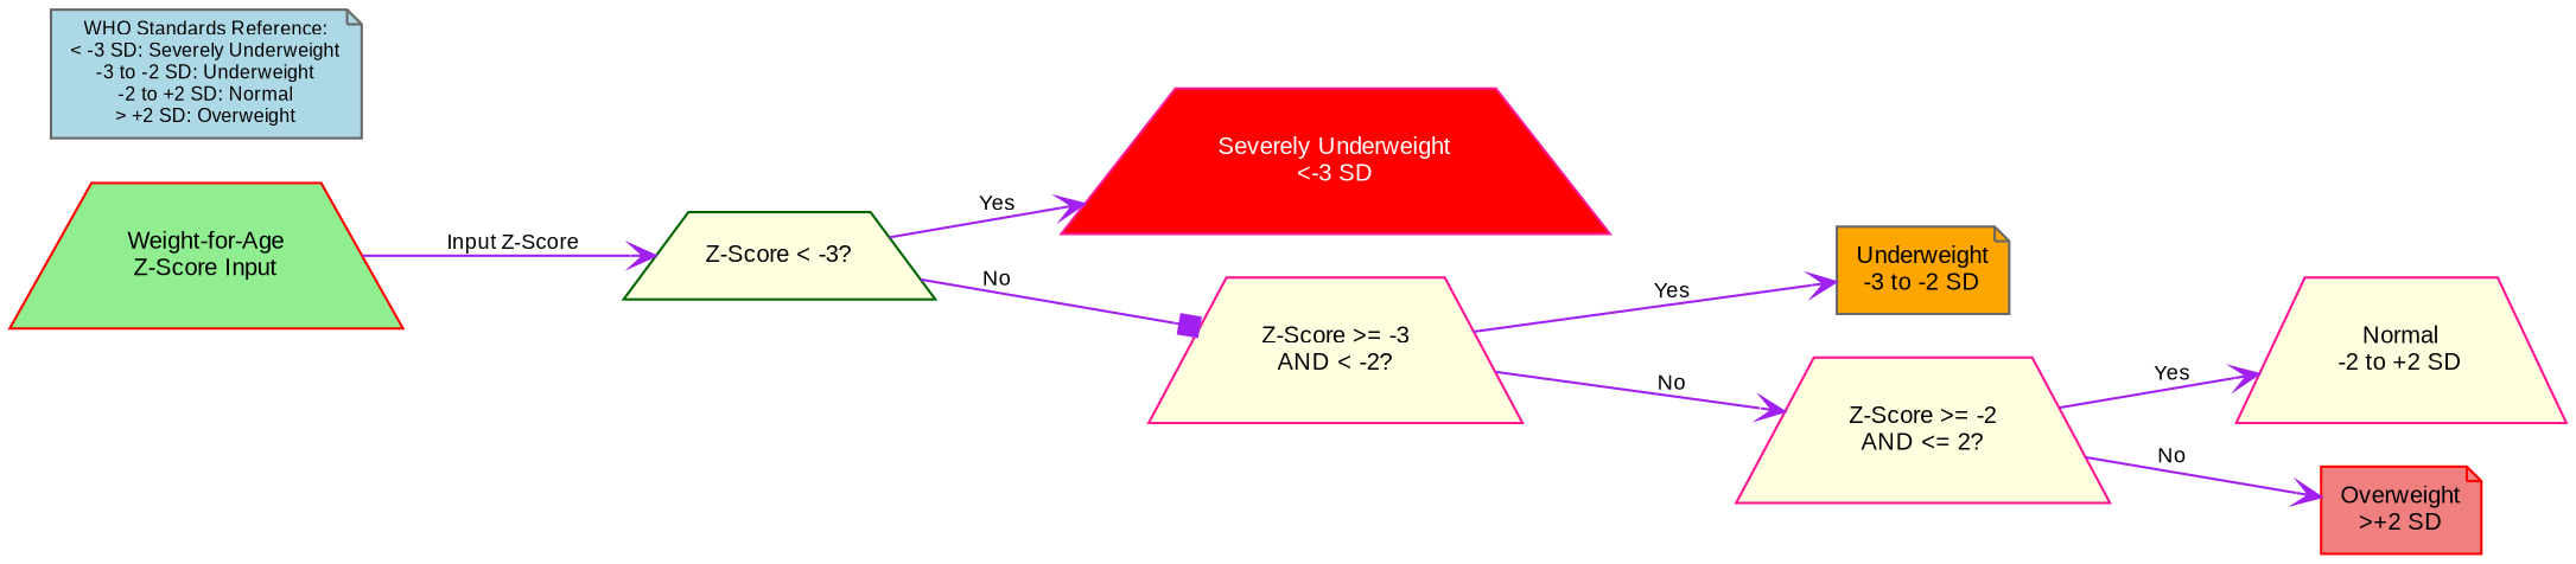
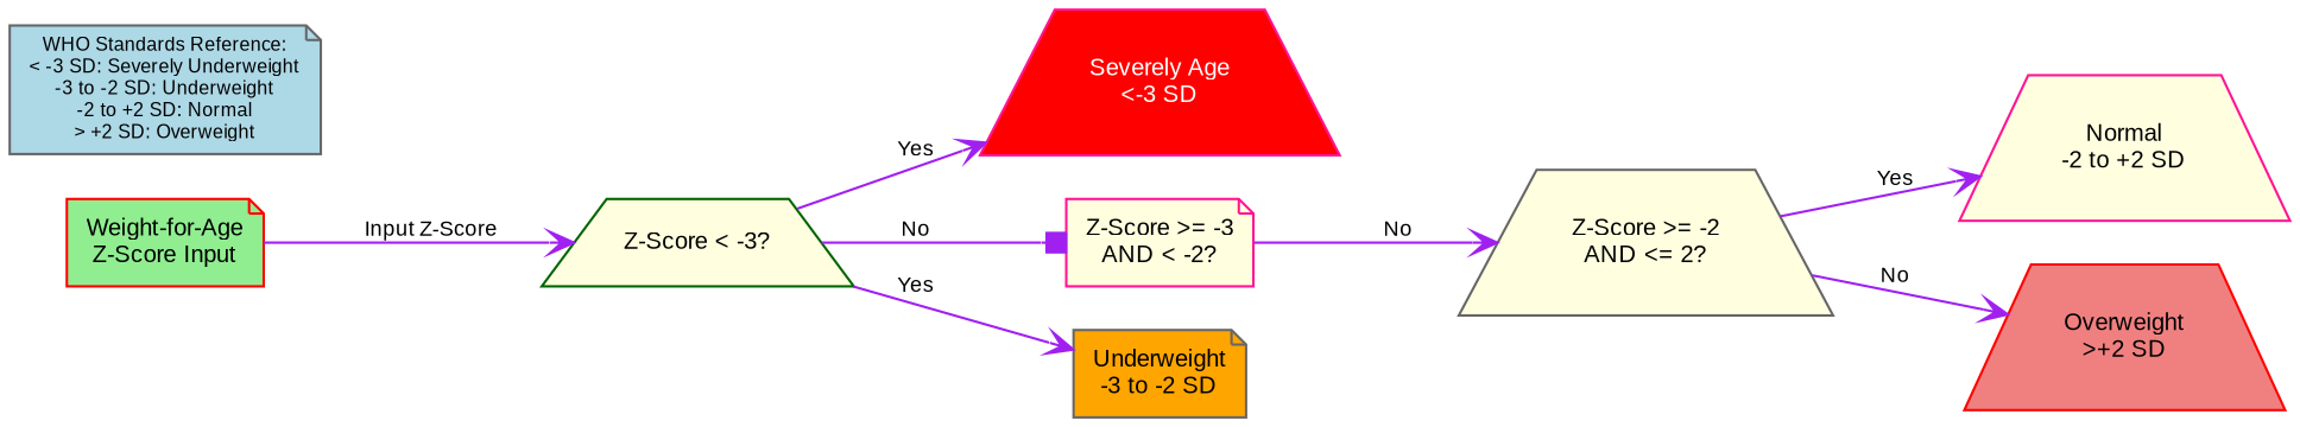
  digraph {
    bgcolor=white
    fontname=Arial
    fontsize=12
    rankdir=LR
    node [color=deeppink fillcolor=lightyellow fontname=Arial fontsize=10 shape=trapezium style=filled]
    edge [arrowhead=vee color=purple fontname=Arial fontsize=9 labeldistance=2]
-   n1 [color=red fillcolor=lightgreen label="Weight-for-Age\nZ-Score Input"]
+   n1 [color=red fillcolor=lightgreen label="Weight-for-Age\nZ-Score Input" shape=note]
    n2 [color=darkgreen label="Z-Score < -3?"]
-   n3 [fillcolor=red fontcolor=white label="Severely Underweight\n<-3 SD"]
-   n4 [label="Z-Score >= -3\nAND < -2?"]
+   n3 [fillcolor=red fontcolor=white label="Severely Age\n<-3 SD"]
+   n4 [label="Z-Score >= -3\nAND < -2?" shape=note]
    n5 [color=gray40 fillcolor=orange label="Underweight\n-3 to -2 SD" shape=note]
-   n6 [label="Z-Score >= -2\nAND <= 2?"]
+   n6 [color=gray40 label="Z-Score >= -2\nAND <= 2?"]
    n7 [label="Normal\n-2 to +2 SD"]
-   n8 [color=red fillcolor=lightcoral label="Overweight\n>+2 SD" shape=note]
+   n8 [color=red fillcolor=lightcoral label="Overweight\n>+2 SD"]
    n9 [color=gray40 fillcolor=lightblue fontsize=8 label="WHO Standards Reference:\n< -3 SD: Severely Underweight\n-3 to -2 SD: Underweight\n-2 to +2 SD: Normal\n> +2 SD: Overweight" shape=note]
    n1 -> n2 [label="Input Z-Score"]
    n2 -> n3 [label=Yes]
    n2 -> n4 [arrowhead=box label=No]
-   n4 -> n5 [label=Yes]
+   n2 -> n5 [label=Yes]
    n4 -> n6 [label=No]
    n6 -> n7 [label=Yes]
    n6 -> n8 [label=No]
  }
